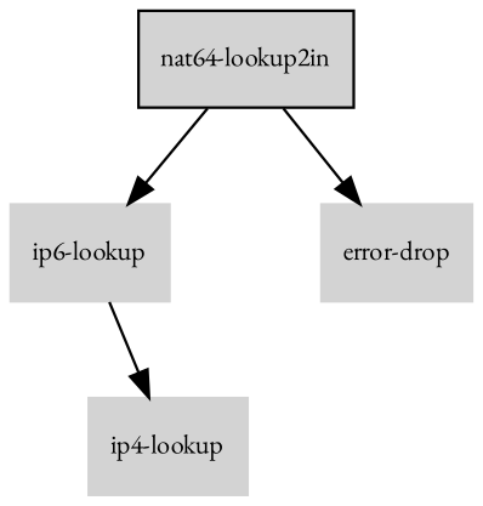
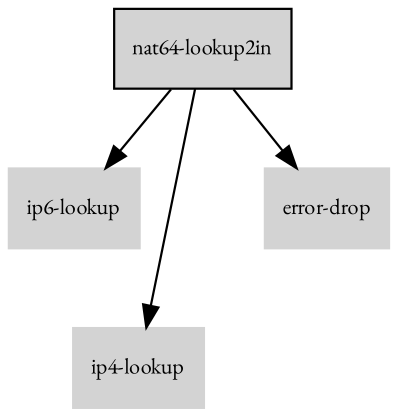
  digraph {
    fontname="EB Garamond"
    rankdir=TB
    node [color=lightgray fillcolor=lightgray fontcolor=black fontname="EB Garamond" fontsize=10 shape=box style=filled]
    edge [fontname="EB Garamond" fontsize=8]
    n1 [color=black label="nat64-lookup2in"]
    "ip6-lookup"
    "ip4-lookup"
    "error-drop"
    n1 -> "ip6-lookup"
-   "ip6-lookup" -> "ip4-lookup"
+   n1 -> "ip4-lookup"
    n1 -> "error-drop"
  }
